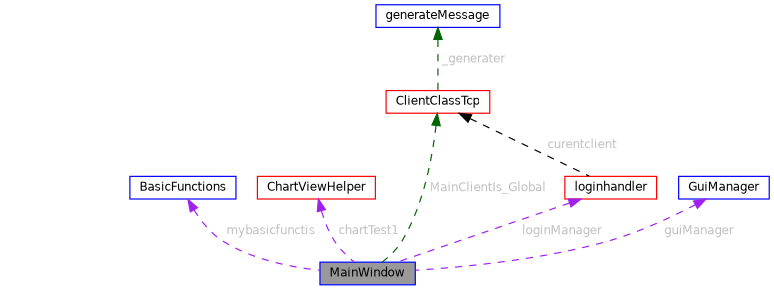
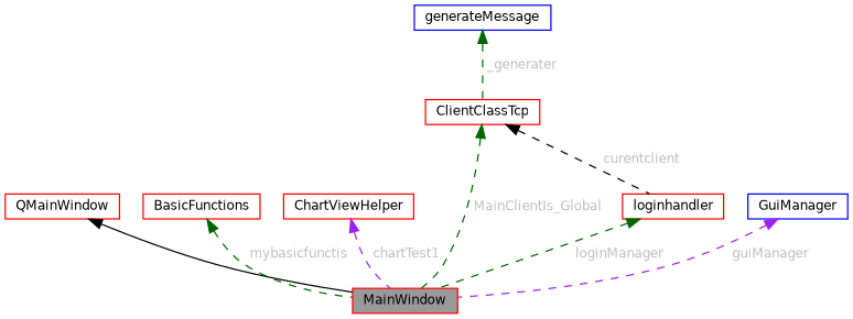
  digraph {
    node [color=red fillcolor=white fontname=Helvetica fontsize=10 shape=box style=filled]
    edge [color=purple dir=back fontname=Helvetica fontsize=10 labelfontname=Helvetica labelfontsize=10 style=dashed fontcolor=grey]
-   n1 [color=blue fillcolor=grey60 fontcolor=black height=0.2 label=MainWindow width=0.4]
-   n3 [color=blue height=0.2 label=BasicFunctions width=0.4]
+   n1 [fillcolor=grey60 fontcolor=black height=0.2 label=MainWindow width=0.4]
+   n2 [height=0.2 label=QMainWindow width=0.4]
+   n3 [height=0.2 label=BasicFunctions width=0.4]
    n4 [height=0.2 label=ChartViewHelper width=0.4]
    n5 [height=0.2 label=ClientClassTcp width=0.4]
    n6 [height=0.2 label=loginhandler width=0.4]
    n7 [color=blue height=0.2 label=generateMessage width=0.4]
    n8 [color=blue height=0.2 label=GuiManager width=0.4]
-   n3 -> n1 [label=<<TABLE CELLBORDER="0" BORDER="0"><TR><TD VALIGN="top" ALIGN="LEFT" CELLPADDING="1" CELLSPACING="0">mybasicfunctis</TD></TR> </TABLE>>]
+   n2 -> n1 [color=black style=solid fontcolor=""]
+   n3 -> n1 [color=darkgreen label=<<TABLE CELLBORDER="0" BORDER="0"><TR><TD VALIGN="top" ALIGN="LEFT" CELLPADDING="1" CELLSPACING="0">mybasicfunctis</TD></TR> </TABLE>>]
    n4 -> n1 [label=<<TABLE CELLBORDER="0" BORDER="0"><TR><TD VALIGN="top" ALIGN="LEFT" CELLPADDING="1" CELLSPACING="0">chartTest1</TD></TR> </TABLE>>]
    n5 -> n1 [color=darkgreen label=<<TABLE CELLBORDER="0" BORDER="0"><TR><TD VALIGN="top" ALIGN="LEFT" CELLPADDING="1" CELLSPACING="0">MainClientIs_Global</TD></TR> </TABLE>>]
    n5 -> n6 [color=black label=<<TABLE CELLBORDER="0" BORDER="0"><TR><TD VALIGN="top" ALIGN="LEFT" CELLPADDING="1" CELLSPACING="0">curentclient</TD></TR> </TABLE>>]
-   n6 -> n1 [label=<<TABLE CELLBORDER="0" BORDER="0"><TR><TD VALIGN="top" ALIGN="LEFT" CELLPADDING="1" CELLSPACING="0">loginManager</TD></TR> </TABLE>>]
+   n6 -> n1 [color=darkgreen label=<<TABLE CELLBORDER="0" BORDER="0"><TR><TD VALIGN="top" ALIGN="LEFT" CELLPADDING="1" CELLSPACING="0">loginManager</TD></TR> </TABLE>>]
    n7 -> n5 [color=darkgreen label=<<TABLE CELLBORDER="0" BORDER="0"><TR><TD VALIGN="top" ALIGN="LEFT" CELLPADDING="1" CELLSPACING="0">_generater</TD></TR> </TABLE>>]
    n8 -> n1 [label=<<TABLE CELLBORDER="0" BORDER="0"><TR><TD VALIGN="top" ALIGN="LEFT" CELLPADDING="1" CELLSPACING="0">guiManager</TD></TR> </TABLE>>]
  }
